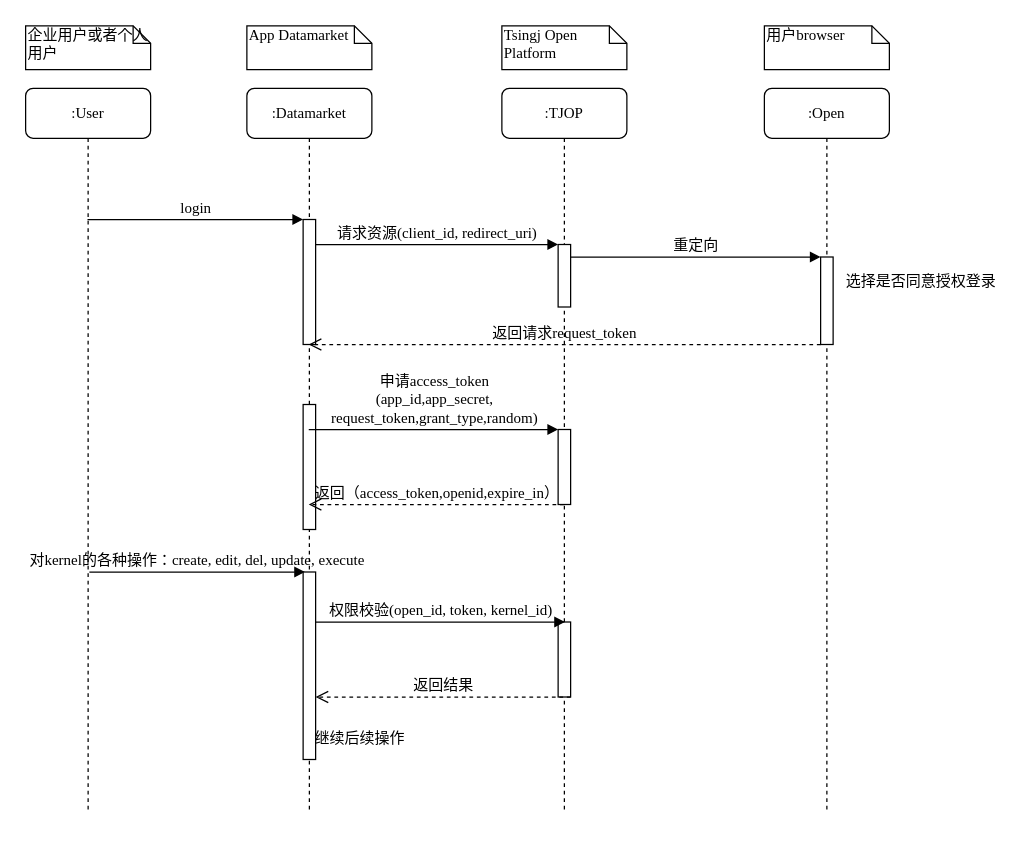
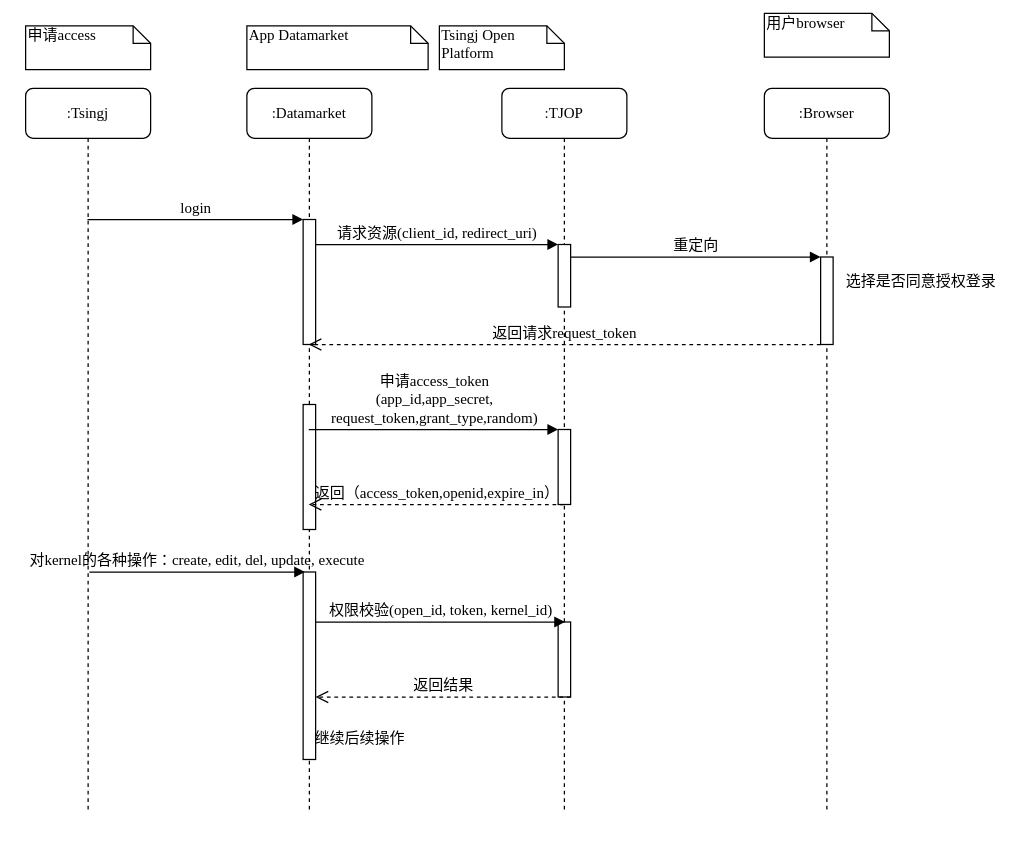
  <mxCell id="0" />
  <mxCell id="1" parent="0" />
- <mxCell id="2" value=":User" style="shape=umlLifeline;perimeter=lifelinePerimeter;whiteSpace=wrap;html=1;container=1;collapsible=0;recursiveResize=0;outlineConnect=0;rounded=1;shadow=0;comic=0;labelBackgroundColor=none;strokeWidth=1;fontFamily=Verdana;fontSize=12;align=center;" parent="1" vertex="1"><mxGeometry x="20" y="70" width="100" height="580" as="geometry" /></mxCell>
+ <mxCell id="2" value=":Tsingj" style="shape=umlLifeline;perimeter=lifelinePerimeter;whiteSpace=wrap;html=1;container=1;collapsible=0;recursiveResize=0;outlineConnect=0;rounded=1;shadow=0;comic=0;labelBackgroundColor=none;strokeWidth=1;fontFamily=Verdana;fontSize=12;align=center;" parent="1" vertex="1"><mxGeometry x="20" y="70" width="100" height="580" as="geometry" /></mxCell>
  <mxCell id="3" value=":Datamarket" style="shape=umlLifeline;perimeter=lifelinePerimeter;whiteSpace=wrap;html=1;container=1;collapsible=0;recursiveResize=0;outlineConnect=0;rounded=1;shadow=0;comic=0;labelBackgroundColor=none;strokeWidth=1;fontFamily=Verdana;fontSize=12;align=center;" parent="1" vertex="1"><mxGeometry x="197" y="70" width="100" height="580" as="geometry" /></mxCell>
  <mxCell id="4" value="" style="html=1;points=[];perimeter=orthogonalPerimeter;rounded=0;shadow=0;comic=0;labelBackgroundColor=none;strokeWidth=1;fontFamily=Verdana;fontSize=12;align=center;" parent="3" vertex="1"><mxGeometry x="45" y="105" width="10" height="100" as="geometry" /></mxCell>
  <mxCell id="5" value="" style="html=1;points=[];perimeter=orthogonalPerimeter;rounded=0;shadow=0;comic=0;labelBackgroundColor=none;strokeWidth=1;fontFamily=Verdana;fontSize=12;align=center;" vertex="1" parent="3"><mxGeometry x="45" y="253" width="10" height="100" as="geometry" /></mxCell>
  <mxCell id="6" value=":TJOP" style="shape=umlLifeline;perimeter=lifelinePerimeter;whiteSpace=wrap;html=1;container=1;collapsible=0;recursiveResize=0;outlineConnect=0;rounded=1;shadow=0;comic=0;labelBackgroundColor=none;strokeWidth=1;fontFamily=Verdana;fontSize=12;align=center;" parent="1" vertex="1"><mxGeometry x="401" y="70" width="100" height="580" as="geometry" /></mxCell>
  <mxCell id="7" value="" style="html=1;points=[];perimeter=orthogonalPerimeter;rounded=0;shadow=0;comic=0;labelBackgroundColor=none;strokeWidth=1;fontFamily=Verdana;fontSize=12;align=center;" vertex="1" parent="6"><mxGeometry x="45" y="427" width="10" height="60" as="geometry" /></mxCell>
- <mxCell id="8" value=":Open" style="shape=umlLifeline;perimeter=lifelinePerimeter;whiteSpace=wrap;html=1;container=1;collapsible=0;recursiveResize=0;outlineConnect=0;rounded=1;shadow=0;comic=0;labelBackgroundColor=none;strokeWidth=1;fontFamily=Verdana;fontSize=12;align=center;" parent="1" vertex="1"><mxGeometry x="611" y="70" width="100" height="580" as="geometry" /></mxCell>
+ <mxCell id="8" value=":Browser" style="shape=umlLifeline;perimeter=lifelinePerimeter;whiteSpace=wrap;html=1;container=1;collapsible=0;recursiveResize=0;outlineConnect=0;rounded=1;shadow=0;comic=0;labelBackgroundColor=none;strokeWidth=1;fontFamily=Verdana;fontSize=12;align=center;" parent="1" vertex="1"><mxGeometry x="611" y="70" width="100" height="580" as="geometry" /></mxCell>
  <mxCell id="9" value="" style="html=1;points=[];perimeter=orthogonalPerimeter;rounded=0;shadow=0;comic=0;labelBackgroundColor=none;strokeWidth=1;fontFamily=Verdana;fontSize=12;align=center;" parent="1" vertex="1"><mxGeometry x="446" y="195" width="10" height="50" as="geometry" /></mxCell>
  <mxCell id="10" value="请求资源(client_id, redirect_uri)" style="html=1;verticalAlign=bottom;endArrow=block;labelBackgroundColor=none;fontFamily=Verdana;fontSize=12;edgeStyle=elbowEdgeStyle;elbow=vertical;" parent="1" source="4" target="9" edge="1"><mxGeometry relative="1" as="geometry"><mxPoint x="371" y="195" as="sourcePoint" /><Array as="points"><mxPoint x="321" y="195" /></Array></mxGeometry></mxCell>
  <mxCell id="11" value="" style="html=1;points=[];perimeter=orthogonalPerimeter;rounded=0;shadow=0;comic=0;labelBackgroundColor=none;strokeWidth=1;fontFamily=Verdana;fontSize=12;align=center;" parent="1" vertex="1"><mxGeometry x="656" y="205" width="10" height="70" as="geometry" /></mxCell>
  <mxCell id="12" value="重定向" style="html=1;verticalAlign=bottom;endArrow=block;entryX=0;entryY=0;labelBackgroundColor=none;fontFamily=Verdana;fontSize=12;edgeStyle=elbowEdgeStyle;elbow=vertical;" parent="1" source="9" target="11" edge="1"><mxGeometry relative="1" as="geometry"><mxPoint x="511" y="205" as="sourcePoint" /></mxGeometry></mxCell>
  <mxCell id="13" value="返回请求request_token" style="html=1;verticalAlign=bottom;endArrow=open;dashed=1;endSize=8;labelBackgroundColor=none;fontFamily=Verdana;fontSize=12;edgeStyle=elbowEdgeStyle;elbow=vertical;" parent="1" source="11" edge="1"><mxGeometry relative="1" as="geometry"><mxPoint x="246.5" y="275" as="targetPoint" /><Array as="points"><mxPoint x="511" y="275" /><mxPoint x="361" y="255" /><mxPoint x="531" y="235" /><mxPoint x="561" y="235" /></Array></mxGeometry></mxCell>
  <mxCell id="14" value="" style="html=1;points=[];perimeter=orthogonalPerimeter;rounded=0;shadow=0;comic=0;labelBackgroundColor=none;strokeWidth=1;fontFamily=Verdana;fontSize=12;align=center;" parent="1" vertex="1"><mxGeometry x="446" y="343" width="10" height="60" as="geometry" /></mxCell>
  <mxCell id="15" value="申请access_token&lt;br&gt;(app_id,app_secret,&lt;br&gt;request_token,grant_type,random)" style="html=1;verticalAlign=bottom;endArrow=block;entryX=0;entryY=0;labelBackgroundColor=none;fontFamily=Verdana;fontSize=12;" parent="1" target="14" edge="1"><mxGeometry relative="1" as="geometry"><mxPoint x="246.5" y="343" as="sourcePoint" /></mxGeometry></mxCell>
  <mxCell id="16" value="返回（access_token,openid,expire_in）" style="html=1;verticalAlign=bottom;endArrow=open;dashed=1;endSize=8;labelBackgroundColor=none;fontFamily=Verdana;fontSize=12;edgeStyle=elbowEdgeStyle;elbow=vertical;" parent="1" edge="1"><mxGeometry relative="1" as="geometry"><mxPoint x="246.5" y="403" as="targetPoint" /><Array as="points"><mxPoint x="361" y="403" /><mxPoint x="431" y="503" /></Array><mxPoint x="450.5" y="403" as="sourcePoint" /></mxGeometry></mxCell>
  <mxCell id="17" value="login" style="html=1;verticalAlign=bottom;endArrow=block;entryX=0;entryY=0;labelBackgroundColor=none;fontFamily=Verdana;fontSize=12;edgeStyle=elbowEdgeStyle;elbow=vertical;" parent="1" target="4" edge="1"><mxGeometry relative="1" as="geometry"><mxPoint x="69.5" y="175" as="sourcePoint" /></mxGeometry></mxCell>
- <mxCell id="18" value="企业用户或者个人用户" style="shape=note;whiteSpace=wrap;html=1;size=14;verticalAlign=top;align=left;spacingTop=-6;rounded=0;shadow=0;comic=0;labelBackgroundColor=none;strokeWidth=1;fontFamily=Verdana;fontSize=12" parent="1" vertex="1"><mxGeometry x="20" y="20" width="100" height="35" as="geometry" /></mxCell>
- <mxCell id="19" value="App Datamarket" style="shape=note;whiteSpace=wrap;html=1;size=14;verticalAlign=top;align=left;spacingTop=-6;rounded=0;shadow=0;comic=0;labelBackgroundColor=none;strokeWidth=1;fontFamily=Verdana;fontSize=12" parent="1" vertex="1"><mxGeometry x="197" y="20" width="100" height="35" as="geometry" /></mxCell>
- <mxCell id="20" value="Tsingj Open Platform" style="shape=note;whiteSpace=wrap;html=1;size=14;verticalAlign=top;align=left;spacingTop=-6;rounded=0;shadow=0;comic=0;labelBackgroundColor=none;strokeWidth=1;fontFamily=Verdana;fontSize=12" parent="1" vertex="1"><mxGeometry x="401" y="20" width="100" height="35" as="geometry" /></mxCell>
- <mxCell id="21" value="用户browser" style="shape=note;whiteSpace=wrap;html=1;size=14;verticalAlign=top;align=left;spacingTop=-6;rounded=0;shadow=0;comic=0;labelBackgroundColor=none;strokeWidth=1;fontFamily=Verdana;fontSize=12" parent="1" vertex="1"><mxGeometry x="611" y="20" width="100" height="35" as="geometry" /></mxCell>
+ <mxCell id="18" value="申请access" style="shape=note;whiteSpace=wrap;html=1;size=14;verticalAlign=top;align=left;spacingTop=-6;rounded=0;shadow=0;comic=0;labelBackgroundColor=none;strokeWidth=1;fontFamily=Verdana;fontSize=12" parent="1" vertex="1"><mxGeometry x="20" y="20" width="100" height="35" as="geometry" /></mxCell>
+ <mxCell id="19" value="App Datamarket" style="shape=note;whiteSpace=wrap;html=1;size=14;verticalAlign=top;align=left;spacingTop=-6;rounded=0;shadow=0;comic=0;labelBackgroundColor=none;strokeWidth=1;fontFamily=Verdana;fontSize=12" parent="1" vertex="1"><mxGeometry x="197" y="20" width="145" height="35" as="geometry" /></mxCell>
+ <mxCell id="20" value="Tsingj Open Platform" style="shape=note;whiteSpace=wrap;html=1;size=14;verticalAlign=top;align=left;spacingTop=-6;rounded=0;shadow=0;comic=0;labelBackgroundColor=none;strokeWidth=1;fontFamily=Verdana;fontSize=12" parent="1" vertex="1"><mxGeometry x="351" y="20" width="100" height="35" as="geometry" /></mxCell>
+ <mxCell id="21" value="用户browser" style="shape=note;whiteSpace=wrap;html=1;size=14;verticalAlign=top;align=left;spacingTop=-6;rounded=0;shadow=0;comic=0;labelBackgroundColor=none;strokeWidth=1;fontFamily=Verdana;fontSize=12" parent="1" vertex="1"><mxGeometry x="611" y="10" width="100" height="35" as="geometry" /></mxCell>
  <mxCell id="22" value="选择是否同意授权登录" style="text;html=1;align=center;verticalAlign=middle;resizable=0;points=[];autosize=1;" vertex="1" parent="1"><mxGeometry x="666" y="215" width="140" height="20" as="geometry" /></mxCell>
  <mxCell id="23" value="对kernel的各种操作：create, edit, del, update, execute" style="html=1;verticalAlign=bottom;endArrow=block;entryX=0;entryY=0;labelBackgroundColor=none;fontFamily=Verdana;fontSize=12;edgeStyle=elbowEdgeStyle;elbow=horizontal;" edge="1" parent="1"><mxGeometry relative="1" as="geometry"><mxPoint x="71" y="457" as="sourcePoint" /><mxPoint x="243.5" y="457" as="targetPoint" /></mxGeometry></mxCell>
  <mxCell id="24" value="" style="html=1;points=[];perimeter=orthogonalPerimeter;rounded=0;shadow=0;comic=0;labelBackgroundColor=none;strokeWidth=1;fontFamily=Verdana;fontSize=12;align=center;" vertex="1" parent="1"><mxGeometry x="242" y="457" width="10" height="150" as="geometry" /></mxCell>
  <mxCell id="25" value="权限校验(open_id, token, kernel_id)" style="html=1;verticalAlign=bottom;endArrow=block;entryX=0;entryY=0;labelBackgroundColor=none;fontFamily=Verdana;fontSize=12;" edge="1" parent="1"><mxGeometry relative="1" as="geometry"><mxPoint x="252" y="497" as="sourcePoint" /><mxPoint x="451.5" y="497" as="targetPoint" /></mxGeometry></mxCell>
  <mxCell id="26" value="返回结果" style="html=1;verticalAlign=bottom;endArrow=open;dashed=1;endSize=8;labelBackgroundColor=none;fontFamily=Verdana;fontSize=12;edgeStyle=elbowEdgeStyle;elbow=vertical;" edge="1" parent="1"><mxGeometry relative="1" as="geometry"><mxPoint x="252" y="557" as="targetPoint" /><Array as="points"><mxPoint x="366.5" y="557" /><mxPoint x="436.5" y="657" /></Array><mxPoint x="456" y="557" as="sourcePoint" /></mxGeometry></mxCell>
  <mxCell id="27" value="继续后续操作" style="text;html=1;align=center;verticalAlign=middle;resizable=0;points=[];autosize=1;" vertex="1" parent="1"><mxGeometry x="242" y="580" width="90" height="20" as="geometry" /></mxCell>
